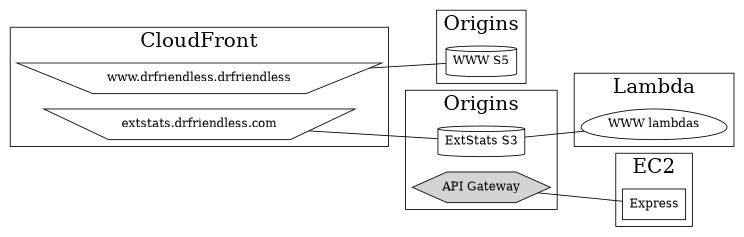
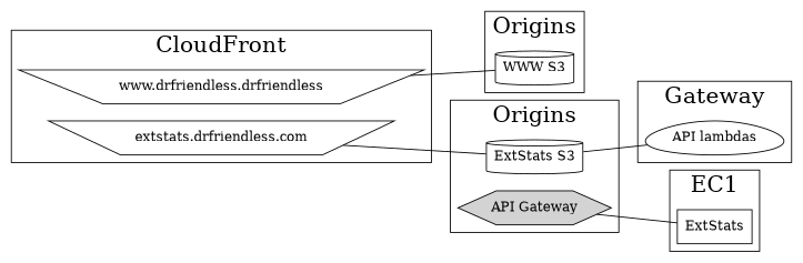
  digraph {
    compound=true
    fontname="DejaVu Serif"
    fontsize=24
    rankdir=LR
    node [fontname="DejaVu Serif" shape=cylinder]
    edge [arrowhead=none fontname="DejaVu Serif"]
-   "WWW S3" [label="WWW S5"]
+   "WWW S3"
    n2 [label="www.drfriendless.drfriendless" shape=invtrapezium]
    "extstats.drfriendless.com" [shape=invtrapezium]
    "ExtStats S3"
    "API Gateway" [shape=hexagon style=filled]
-   "API lambdas" [shape=egg label="WWW lambdas"]
-   Express [shape=box]
+   "API lambdas" [shape=egg]
+   Express [shape=box label=ExtStats]
    subgraph cluster_1 {
      label=Origins
      "WWW S3"
    }
    subgraph cluster_2 {
      label=CloudFront
      n2
      "extstats.drfriendless.com"
    }
    subgraph cluster_3 {
      label=Origins
      "ExtStats S3"
      "API Gateway"
    }
    subgraph cluster_4 {
-     label=Lambda
+     label=Gateway
      "API lambdas"
    }
    subgraph cluster_5 {
-     label=EC2
+     label=EC1
      Express
    }
    n2 -> "WWW S3"
    "extstats.drfriendless.com" -> "ExtStats S3"
    "ExtStats S3" -> "API lambdas"
    "API Gateway" -> Express
  }
